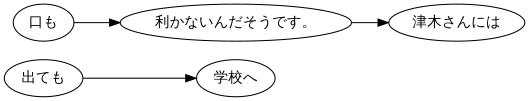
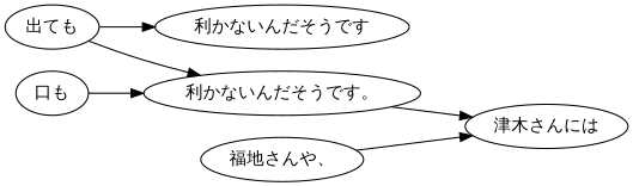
  digraph {
    fontname="Courier Prime"
    rankdir=LR
    node [fontname="Courier Prime"]
    edge [fontname="Courier Prime"]
-   n1 [label="学校へ"]
+   n1 [label="利かないんだそうです"]
    n2 [label="出ても"]
    n3 [label="利かないんだそうです。"]
    n4 [label="津木さんには"]
+   n5 [label="福地さんや、"]
    n6 [label="口も"]
    n2 -> n1
+   n2 -> n3
    n3 -> n4
+   n5 -> n4
    n6 -> n3
  }
